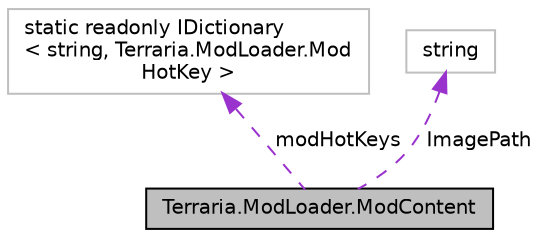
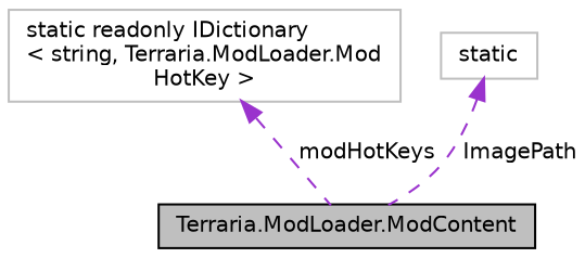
  digraph {
    node [color=grey75 fillcolor=white fontname=Helvetica fontsize=10 shape=record style=filled]
    edge [color=darkorchid3 dir=back fontname=Helvetica fontsize=10 labelfontname=Helvetica labelfontsize=10 style=dashed]
    n1 [color=black fillcolor=grey75 fontcolor=black height=0.2 label="Terraria.ModLoader.ModContent" width=0.4]
    n2 [height=0.2 label="static readonly IDictionary\l\< string, Terraria.ModLoader.Mod\lHotKey \>" width=0.4]
-   n3 [height=0.2 label=string width=0.4]
+   n3 [height=0.2 label=static width=0.4]
    n2 -> n1 [label=" modHotKeys"]
    n3 -> n1 [label=" ImagePath"]
  }
